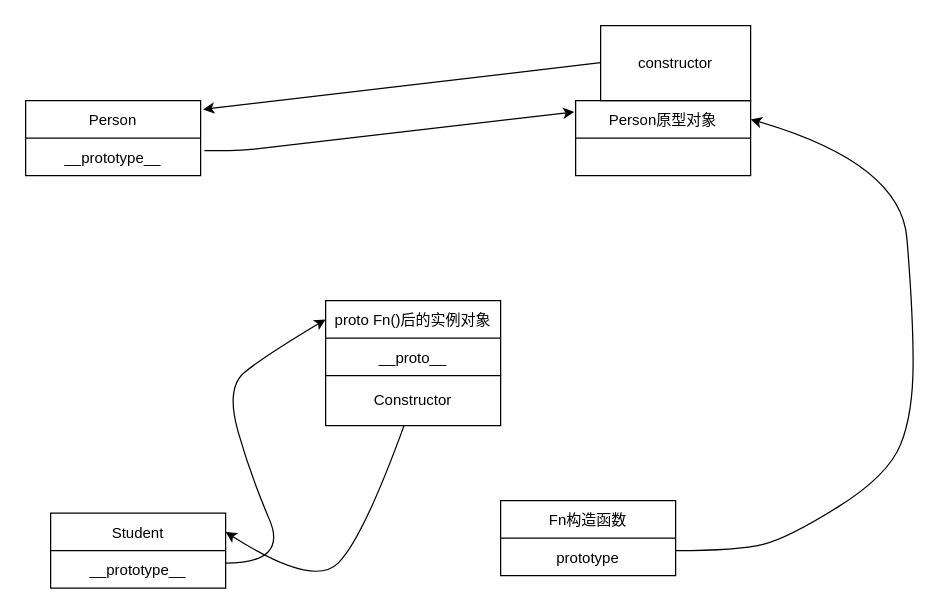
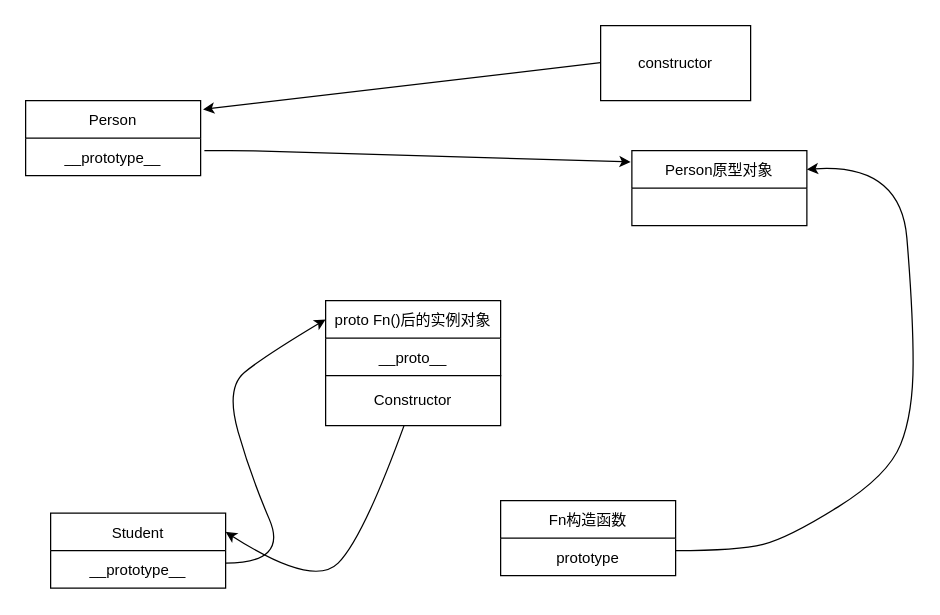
  <mxCell id="0" />
  <mxCell id="1" parent="0" />
  <mxCell id="2" value="" style="endArrow=classic;html=1;exitX=1;exitY=0.25;exitDx=0;exitDy=0;entryX=-0.007;entryY=0.15;entryDx=0;entryDy=0;entryPerimeter=0;" edge="1" parent="1" target="7"><mxGeometry width="50" height="50" relative="1" as="geometry"><mxPoint x="163" y="120" as="sourcePoint" /><mxPoint x="460" y="121" as="targetPoint" /><Array as="points"><mxPoint x="193" y="120" /></Array></mxGeometry></mxCell>
  <mxCell id="3" value="Student" style="swimlane;fontStyle=0;childLayout=stackLayout;horizontal=1;startSize=30;horizontalStack=0;resizeParent=1;resizeParentMax=0;resizeLast=0;collapsible=1;marginBottom=0;" vertex="1" parent="1"><mxGeometry x="40" y="410" width="140" height="60" as="geometry" /></mxCell>
  <mxCell id="4" value="__prototype__" style="text;strokeColor=none;fillColor=none;align=center;verticalAlign=middle;spacingLeft=4;spacingRight=4;overflow=hidden;points=[[0,0.5],[1,0.5]];portConstraint=eastwest;rotatable=0;" vertex="1" parent="3"><mxGeometry y="30" width="140" height="30" as="geometry" /></mxCell>
  <mxCell id="5" value="Person" style="swimlane;fontStyle=0;childLayout=stackLayout;horizontal=1;startSize=30;horizontalStack=0;resizeParent=1;resizeParentMax=0;resizeLast=0;collapsible=1;marginBottom=0;" vertex="1" parent="1"><mxGeometry x="20" y="80" width="140" height="60" as="geometry" /></mxCell>
  <mxCell id="6" value="__prototype__" style="text;strokeColor=none;fillColor=none;align=center;verticalAlign=middle;spacingLeft=4;spacingRight=4;overflow=hidden;points=[[0,0.5],[1,0.5]];portConstraint=eastwest;rotatable=0;" vertex="1" parent="5"><mxGeometry y="30" width="140" height="30" as="geometry" /></mxCell>
- <mxCell id="7" value="Person原型对象" style="swimlane;fontStyle=0;childLayout=stackLayout;horizontal=1;startSize=30;horizontalStack=0;resizeParent=1;resizeParentMax=0;resizeLast=0;collapsible=1;marginBottom=0;" vertex="1" parent="1"><mxGeometry x="460" y="80" width="140" height="60" as="geometry" /></mxCell>
+ <mxCell id="7" value="Person原型对象" style="swimlane;fontStyle=0;childLayout=stackLayout;horizontal=1;startSize=30;horizontalStack=0;resizeParent=1;resizeParentMax=0;resizeLast=0;collapsible=1;marginBottom=0;" vertex="1" parent="1"><mxGeometry x="505" y="120" width="140" height="60" as="geometry" /></mxCell>
  <mxCell id="8" value="Fn构造函数" style="swimlane;fontStyle=0;childLayout=stackLayout;horizontal=1;startSize=30;horizontalStack=0;resizeParent=1;resizeParentMax=0;resizeLast=0;collapsible=1;marginBottom=0;" vertex="1" parent="1"><mxGeometry x="400" y="400" width="140" height="60" as="geometry" /></mxCell>
  <mxCell id="9" value="prototype" style="text;strokeColor=none;fillColor=none;align=center;verticalAlign=middle;spacingLeft=4;spacingRight=4;overflow=hidden;points=[[0,0.5],[1,0.5]];portConstraint=eastwest;rotatable=0;" vertex="1" parent="8"><mxGeometry y="30" width="140" height="30" as="geometry" /></mxCell>
  <mxCell id="10" value="proto Fn()后的实例对象" style="swimlane;fontStyle=0;childLayout=stackLayout;horizontal=1;startSize=30;horizontalStack=0;resizeParent=1;resizeParentMax=0;resizeLast=0;collapsible=1;marginBottom=0;" vertex="1" parent="1"><mxGeometry x="260" y="240" width="140" height="60" as="geometry" /></mxCell>
  <mxCell id="11" value="__proto__" style="text;strokeColor=none;fillColor=none;align=center;verticalAlign=middle;spacingLeft=4;spacingRight=4;overflow=hidden;points=[[0,0.5],[1,0.5]];portConstraint=eastwest;rotatable=0;" vertex="1" parent="10"><mxGeometry y="30" width="140" height="30" as="geometry" /></mxCell>
  <mxCell id="12" value="" style="curved=1;endArrow=classic;html=1;entryX=0;entryY=0.25;entryDx=0;entryDy=0;" edge="1" parent="1" target="10"><mxGeometry width="50" height="50" relative="1" as="geometry"><mxPoint x="180" y="450" as="sourcePoint" /><mxPoint x="250" y="360" as="targetPoint" /><Array as="points"><mxPoint x="230" y="450" /><mxPoint x="200" y="380" /><mxPoint x="180" y="310" /><mxPoint x="210" y="285" /></Array></mxGeometry></mxCell>
  <mxCell id="13" value="" style="endArrow=classic;html=1;entryX=1.014;entryY=0.117;entryDx=0;entryDy=0;entryPerimeter=0;exitX=0;exitY=0.45;exitDx=0;exitDy=0;exitPerimeter=0;" edge="1" parent="1" target="5"><mxGeometry width="50" height="50" relative="1" as="geometry"><mxPoint x="485" y="49" as="sourcePoint" /><mxPoint x="480" y="20" as="targetPoint" /></mxGeometry></mxCell>
  <mxCell id="14" value="constructor" style="rounded=0;whiteSpace=wrap;html=1;" vertex="1" parent="1"><mxGeometry x="480" y="20" width="120" height="60" as="geometry" /></mxCell>
  <mxCell id="15" value="Constructor" style="rounded=0;whiteSpace=wrap;html=1;" vertex="1" parent="1"><mxGeometry x="260" y="300" width="140" height="40" as="geometry" /></mxCell>
  <mxCell id="16" value="" style="curved=1;endArrow=classic;html=1;entryX=1;entryY=0.25;entryDx=0;entryDy=0;" edge="1" parent="1" source="15" target="3"><mxGeometry width="50" height="50" relative="1" as="geometry"><mxPoint x="240" y="430" as="sourcePoint" /><mxPoint x="190" y="470" as="targetPoint" /><Array as="points"><mxPoint x="290" y="430" /><mxPoint x="250" y="470" /></Array></mxGeometry></mxCell>
  <mxCell id="17" value="" style="curved=1;endArrow=classic;html=1;entryX=1;entryY=0.25;entryDx=0;entryDy=0;" edge="1" parent="1" target="7"><mxGeometry width="50" height="50" relative="1" as="geometry"><mxPoint x="540" y="440" as="sourcePoint" /><mxPoint x="680" y="120" as="targetPoint" /><Array as="points"><mxPoint x="590" y="440" /><mxPoint x="630" y="430" /><mxPoint x="710" y="380" /><mxPoint x="730" y="330" /><mxPoint x="730" y="250" /><mxPoint x="720" y="130" /></Array></mxGeometry></mxCell>
